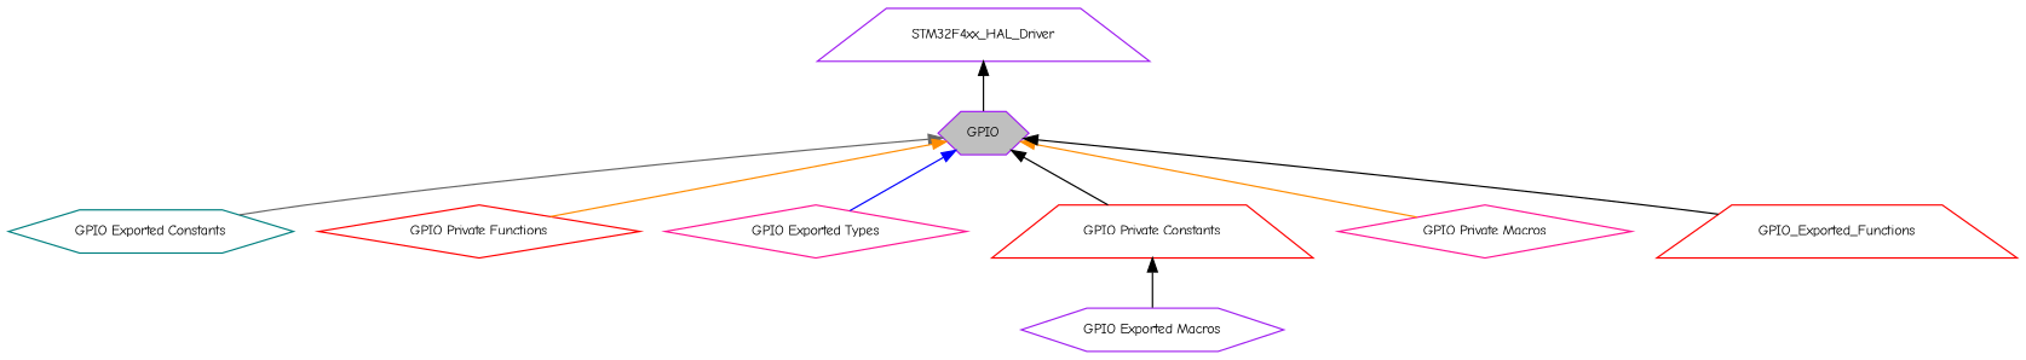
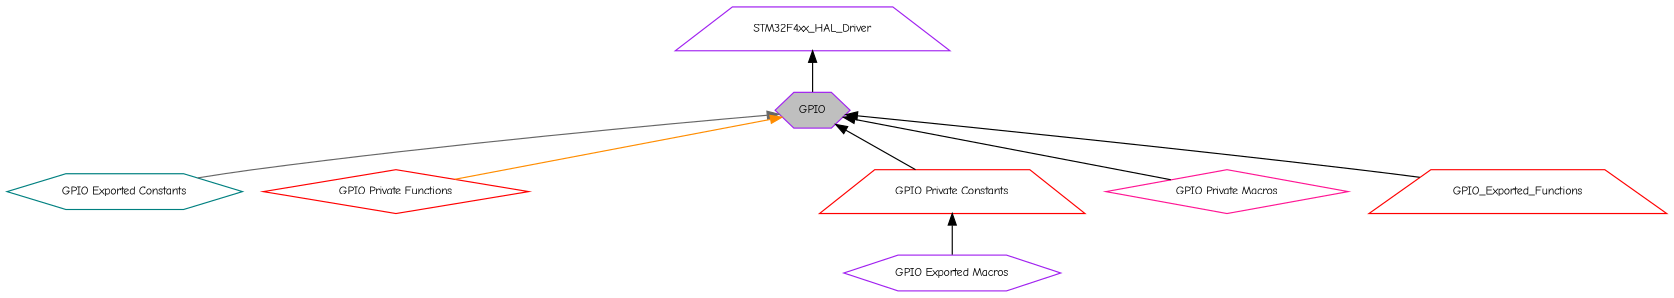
  digraph {
    fontname="Comic Neue"
    rankdir=TB
    node [color=red fillcolor=white fontname="Comic Neue" fontsize=10 shape=hexagon style=filled]
    edge [color=black dir=back fontname="Comic Neue" fontsize=10 labelfontname=Helvetica labelfontsize=10 shape=plaintext style=solid]
    n1 [color=teal height=0.2 label="GPIO Exported Constants" width=0.4]
    n2 [height=0.2 label="GPIO Private Functions" shape=diamond width=0.4]
-   n3 [color=deeppink height=0.2 label="GPIO Exported Types" shape=diamond width=0.4]
    n4 [height=0.2 label="GPIO Private Constants" shape=trapezium width=0.4]
    n5 [color=purple height=0.2 label="GPIO Exported Macros" width=0.4]
    n6 [color=purple height=0.2 label=STM32F4xx_HAL_Driver shape=trapezium width=0.4]
    n7 [color=purple fillcolor=grey75 fontcolor=black height=0.2 label=GPIO width=0.4]
    n8 [color=deeppink height=0.2 label="GPIO Private Macros" shape=diamond width=0.4]
    n9 [height=0.2 label=GPIO_Exported_Functions shape=trapezium width=0.4]
    n4 -> n5
    n6 -> n7
    n7 -> n1 [color=gray40]
    n7 -> n2 [color=darkorange]
-   n7 -> n3 [color=blue]
    n7 -> n4
-   n7 -> n8 [color=darkorange]
+   n7 -> n8
    n7 -> n9
  }
